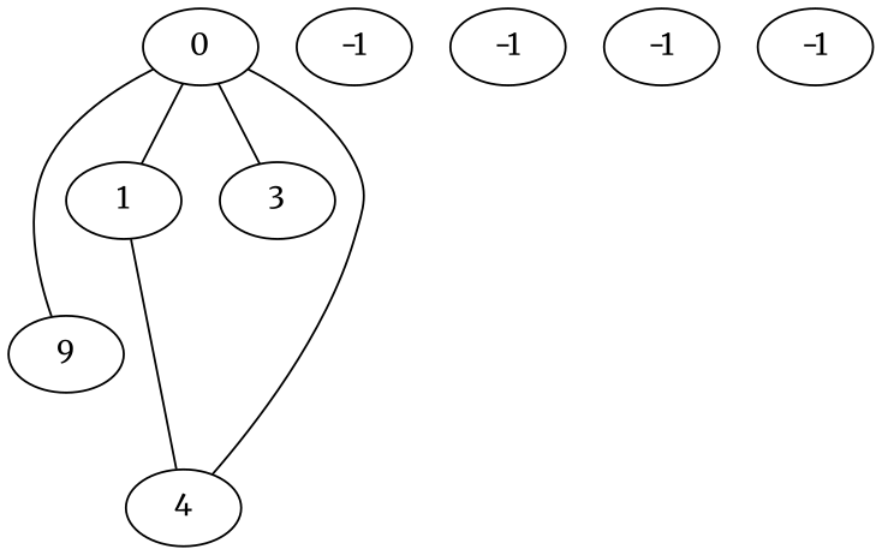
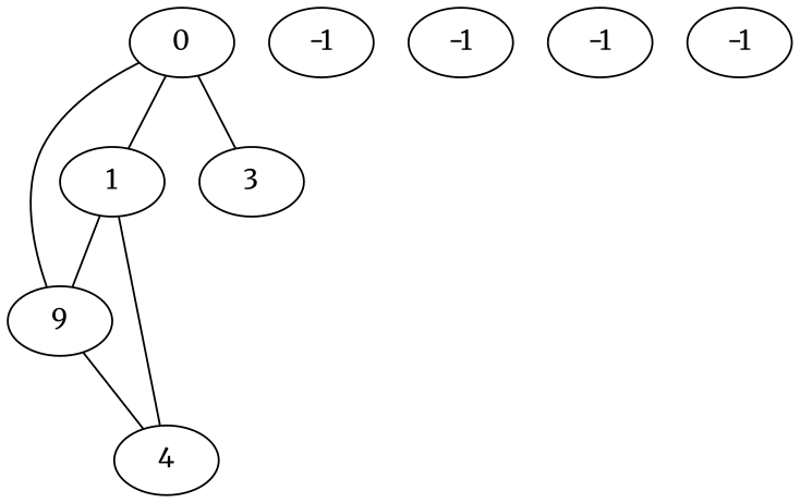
  strict graph {
    fontname=Merriweather
    node [fontname=Merriweather]
    edge [fontname=Merriweather]
    n1 [label=0]
    n2 [label=1]
    n3 [label=9]
    n4 [label=3]
    n5 [label=4]
    n6 [label=-1]
    n7 [label=-1]
    n8 [label=-1]
    n9 [label=-1]
    n1 -- n2
    n1 -- n3
    n1 -- n4
+   n2 -- n3
    n2 -- n5
-   n1 -- n5
+   n3 -- n5
  }
